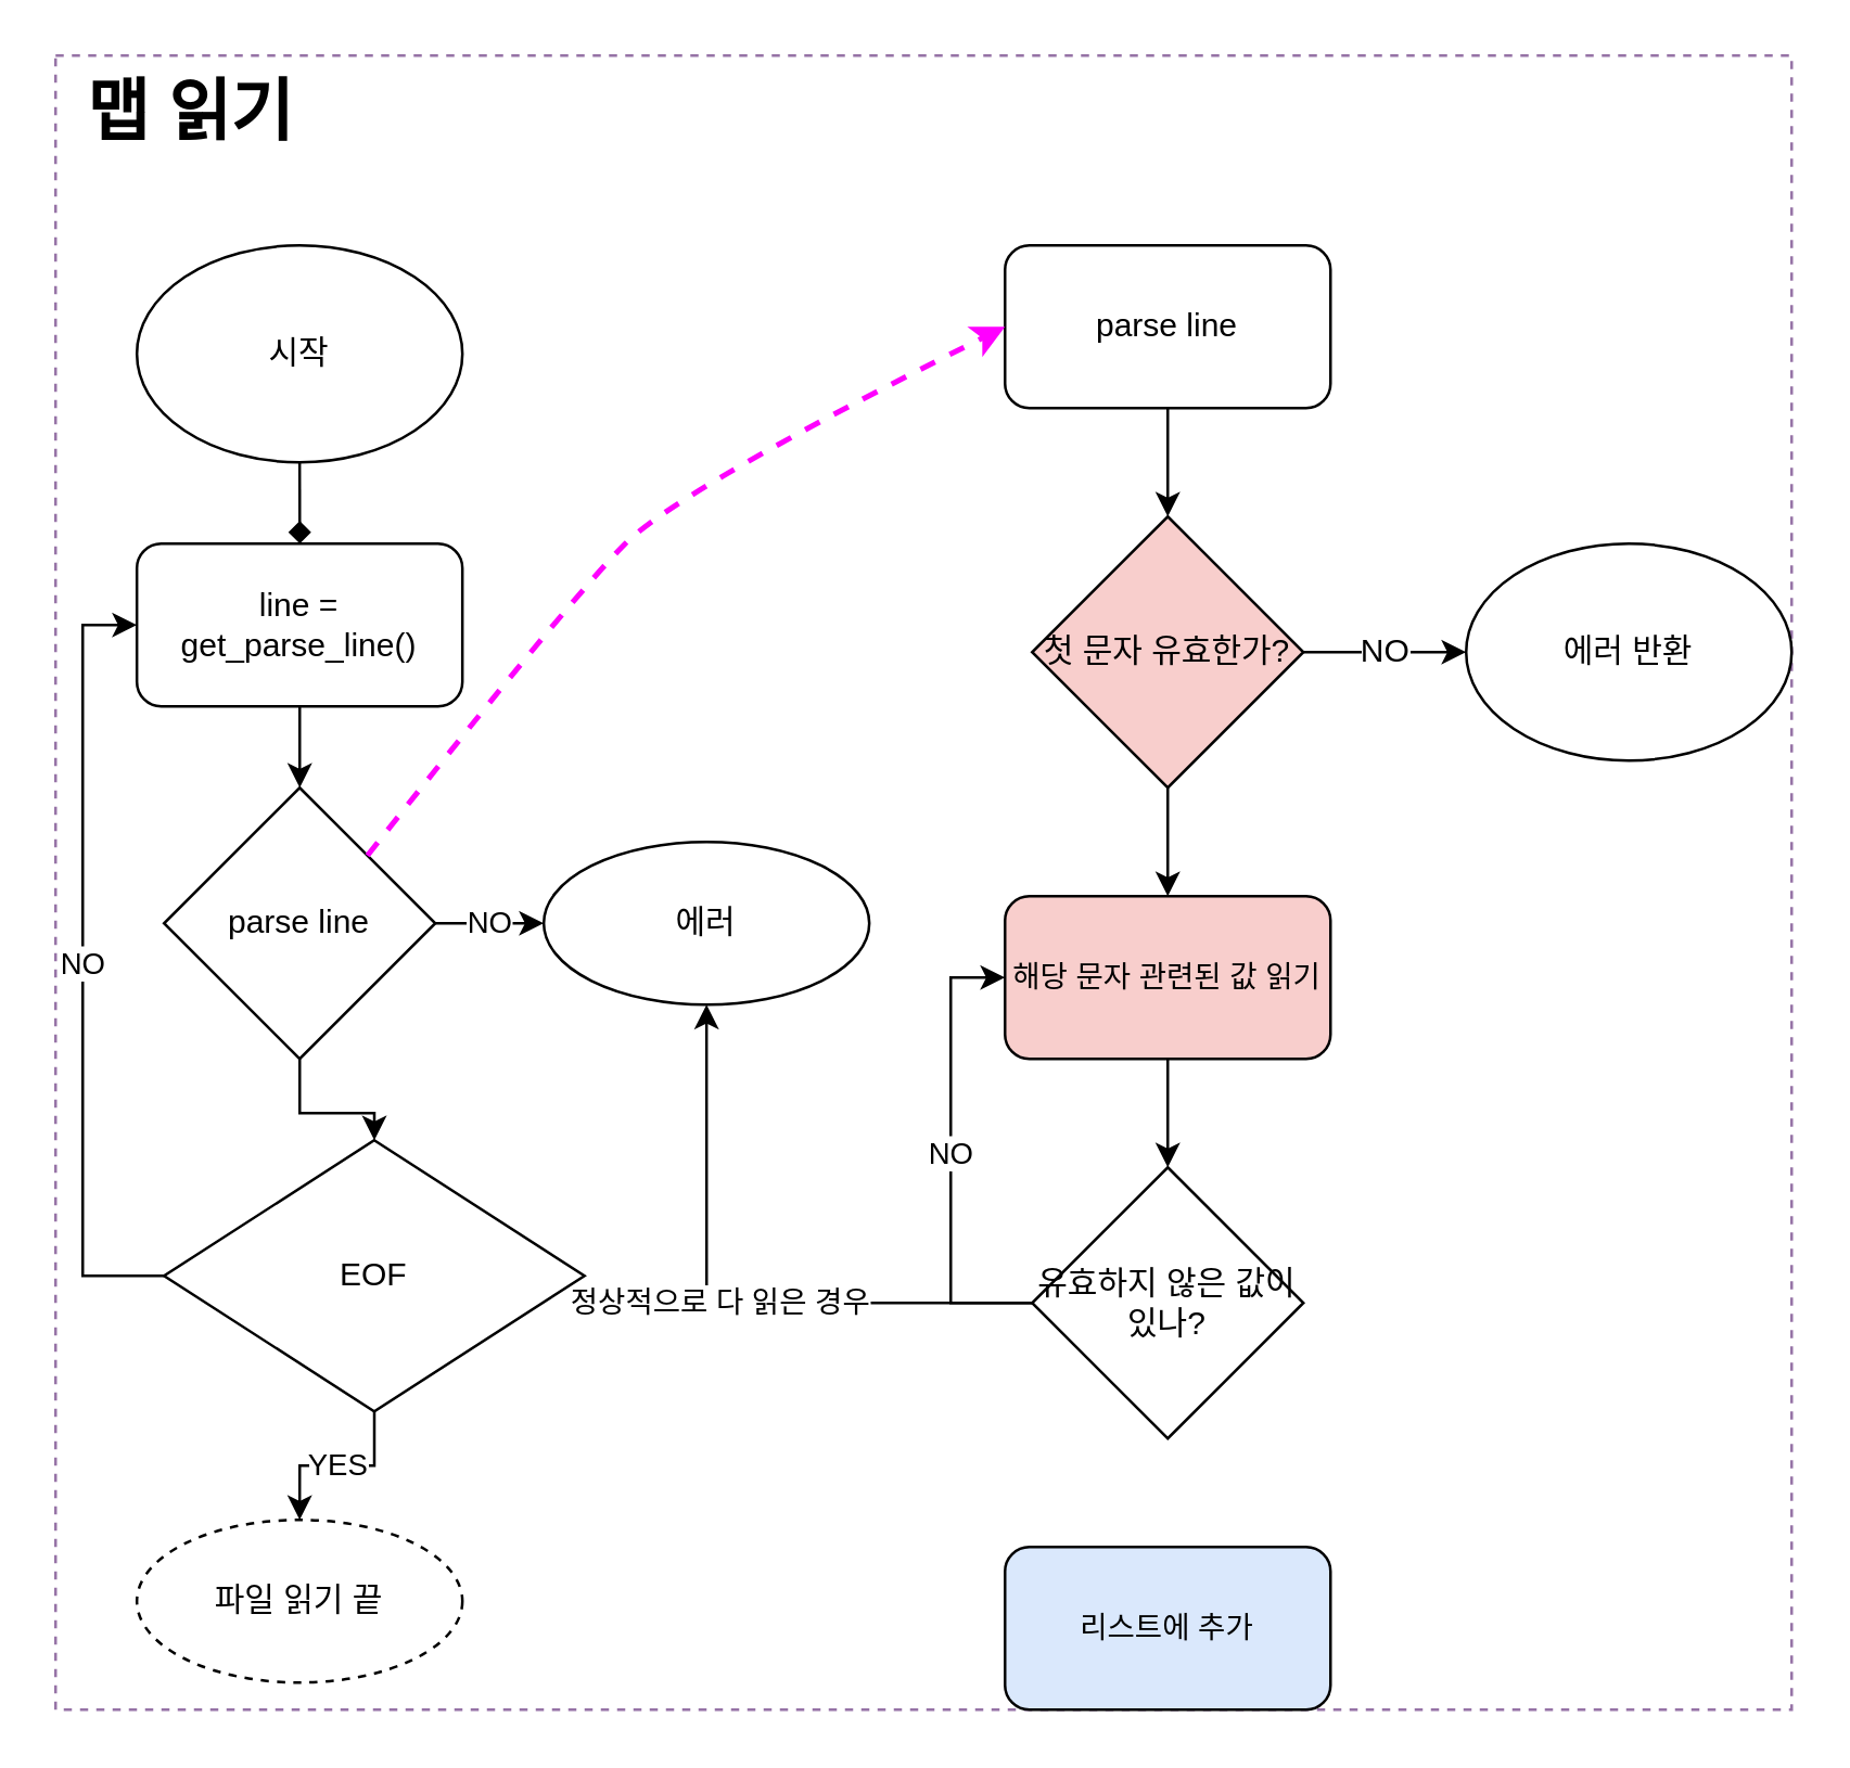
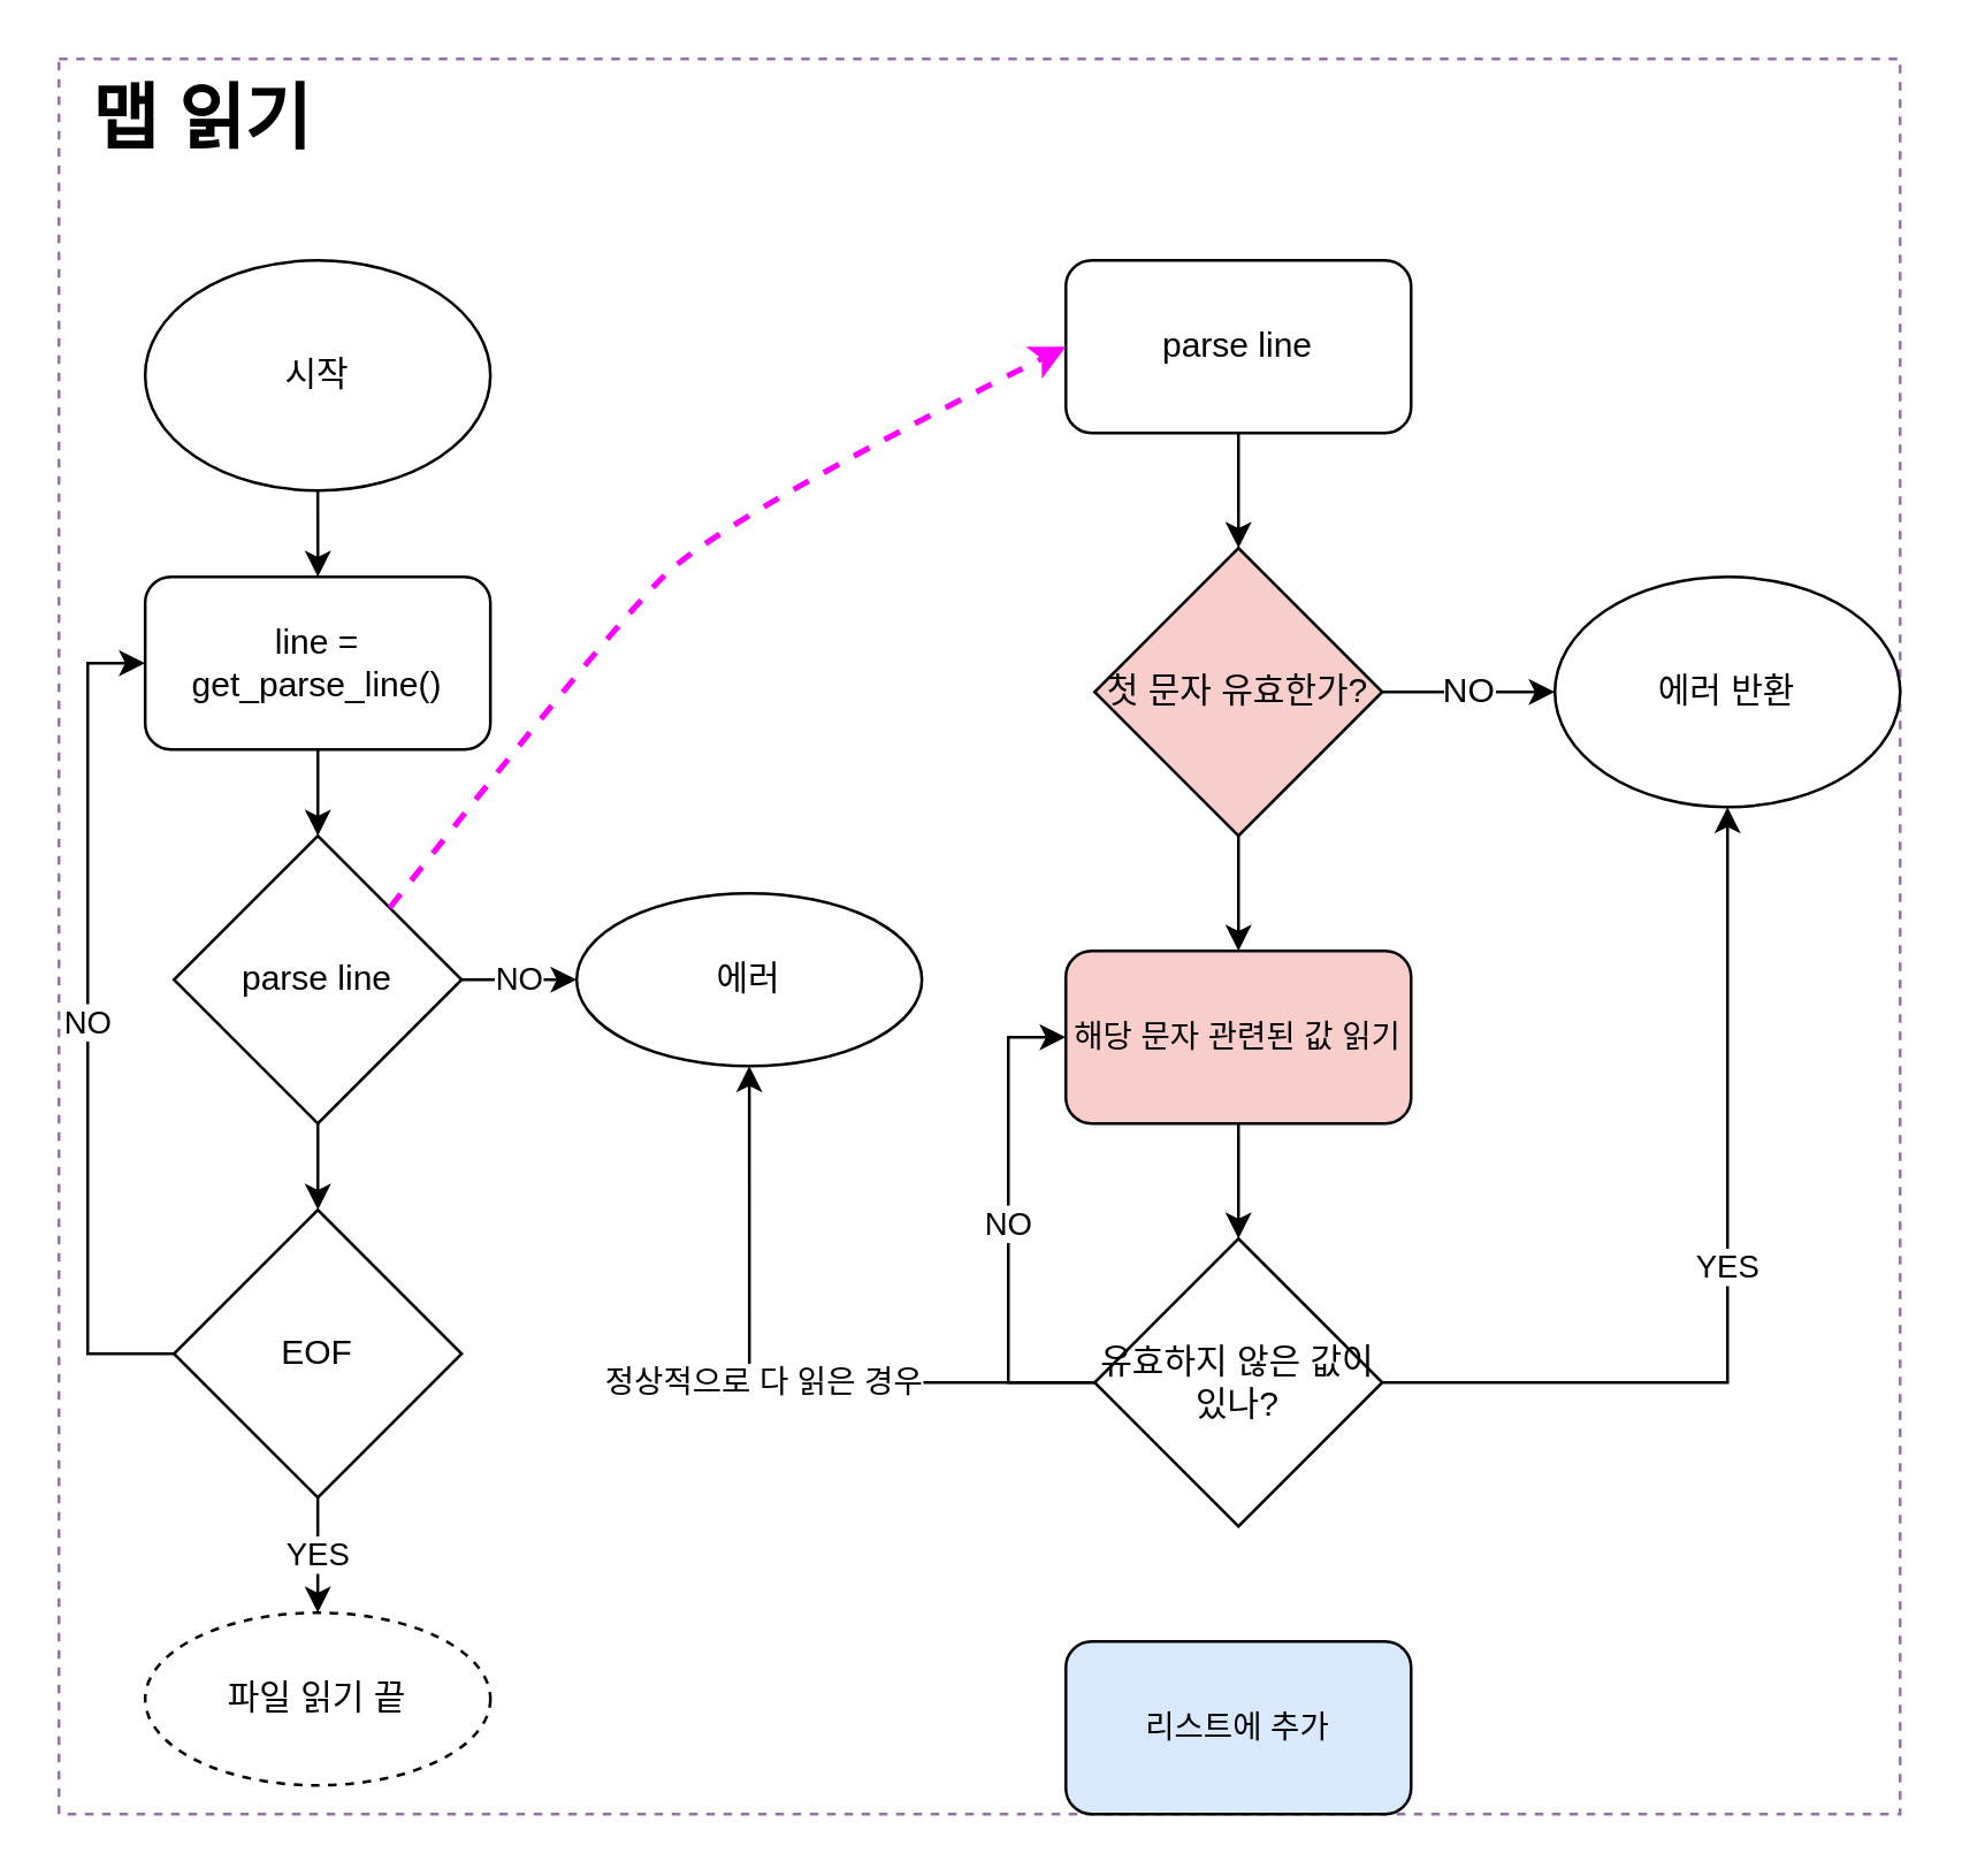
  <mxCell id="0" />
  <mxCell id="1" parent="0" />
  <mxCell id="2" value="" style="group;fillColor=none;strokeColor=#9673a6;shadow=0;glass=1;rounded=0;strokeWidth=1;dashed=1;" vertex="1" connectable="0" parent="1"><mxGeometry x="20" y="20" width="640" height="610" as="geometry" /></mxCell>
  <mxCell id="3" value="&lt;font size=&quot;1&quot;&gt;&lt;b style=&quot;font-size: 25px&quot;&gt;맵 읽기&lt;/b&gt;&lt;/font&gt;" style="text;html=1;strokeColor=none;fillColor=none;align=center;verticalAlign=middle;whiteSpace=wrap;rounded=0;" vertex="1" parent="2"><mxGeometry width="100" height="40" as="geometry" /></mxCell>
  <mxCell id="4" value="" style="group" vertex="1" connectable="0" parent="2"><mxGeometry x="350" y="70" width="290" height="540" as="geometry" /></mxCell>
  <mxCell id="5" value="parse line" style="rounded=1;whiteSpace=wrap;html=1;fontSize=12;align=center;" vertex="1" parent="4"><mxGeometry width="120" height="60" as="geometry" /></mxCell>
  <mxCell id="6" value="첫 문자 유효한가?" style="rhombus;whiteSpace=wrap;html=1;fontSize=12;align=center;fillColor=#f8cecc;" vertex="1" parent="4"><mxGeometry x="10" y="100" width="100" height="100" as="geometry" /></mxCell>
  <mxCell id="7" value="" style="edgeStyle=orthogonalEdgeStyle;rounded=0;orthogonalLoop=1;jettySize=auto;html=1;fontSize=11;" edge="1" parent="4" source="5" target="6"><mxGeometry relative="1" as="geometry" /></mxCell>
  <mxCell id="8" value="에러 반환" style="ellipse;whiteSpace=wrap;html=1;fontSize=12;align=center;" vertex="1" parent="4"><mxGeometry x="170" y="110" width="120" height="80" as="geometry" /></mxCell>
  <mxCell id="9" value="NO" style="edgeStyle=orthogonalEdgeStyle;rounded=0;orthogonalLoop=1;jettySize=auto;html=1;fontSize=12;" edge="1" parent="4" source="6" target="8"><mxGeometry relative="1" as="geometry" /></mxCell>
  <mxCell id="10" value="&lt;font style=&quot;font-size: 11px&quot;&gt;해당 문자 관련된 값 읽기&lt;/font&gt;" style="rounded=1;whiteSpace=wrap;html=1;fontSize=12;align=center;fillColor=#f8cecc;" vertex="1" parent="4"><mxGeometry y="240" width="120" height="60" as="geometry" /></mxCell>
  <mxCell id="11" value="" style="edgeStyle=orthogonalEdgeStyle;rounded=0;orthogonalLoop=1;jettySize=auto;html=1;fontSize=12;" edge="1" parent="4" source="6" target="10"><mxGeometry relative="1" as="geometry" /></mxCell>
+ <mxCell id="12" value="YES" style="edgeStyle=orthogonalEdgeStyle;rounded=0;orthogonalLoop=1;jettySize=auto;html=1;exitX=1;exitY=0.5;exitDx=0;exitDy=0;fontSize=11;" edge="1" parent="4" source="14" target="8"><mxGeometry relative="1" as="geometry" /></mxCell>
  <mxCell id="13" value="NO" style="edgeStyle=orthogonalEdgeStyle;rounded=0;orthogonalLoop=1;jettySize=auto;html=1;exitX=0;exitY=0.5;exitDx=0;exitDy=0;entryX=0;entryY=0.5;entryDx=0;entryDy=0;fontSize=11;" edge="1" parent="4" source="14" target="10"><mxGeometry relative="1" as="geometry" /></mxCell>
  <mxCell id="14" value="유효하지 않은 값이 있나?" style="rhombus;whiteSpace=wrap;html=1;fontSize=12;align=center;" vertex="1" parent="4"><mxGeometry x="10" y="340" width="100" height="100" as="geometry" /></mxCell>
  <mxCell id="15" value="" style="edgeStyle=orthogonalEdgeStyle;rounded=0;orthogonalLoop=1;jettySize=auto;html=1;fontSize=11;" edge="1" parent="4" source="10" target="14"><mxGeometry relative="1" as="geometry" /></mxCell>
  <mxCell id="16" value="리스트에 추가" style="rounded=1;whiteSpace=wrap;html=1;fontSize=11;align=center;fillColor=#dae8fc;" vertex="1" parent="4"><mxGeometry y="480" width="120" height="60" as="geometry" /></mxCell>
  <mxCell id="17" value="정상적으로 다 읽은 경우" style="edgeStyle=orthogonalEdgeStyle;rounded=0;orthogonalLoop=1;jettySize=auto;html=1;fontSize=11;" edge="1" parent="4" source="14" target="24"><mxGeometry relative="1" as="geometry" /></mxCell>
  <mxCell id="18" value="" style="group" vertex="1" connectable="0" parent="2"><mxGeometry x="29.97" y="70" width="270" height="530" as="geometry" /></mxCell>
  <mxCell id="19" value="line = get_parse_line()" style="rounded=1;whiteSpace=wrap;html=1;fontSize=12;align=center;" vertex="1" parent="18"><mxGeometry y="110" width="120" height="60" as="geometry" /></mxCell>
- <mxCell id="20" value="" style="edgeStyle=orthogonalEdgeStyle;rounded=0;orthogonalLoop=1;jettySize=auto;html=1;fontSize=11;endArrow=diamond;" edge="1" parent="18" source="21" target="19"><mxGeometry relative="1" as="geometry" /></mxCell>
+ <mxCell id="20" value="" style="edgeStyle=orthogonalEdgeStyle;rounded=0;orthogonalLoop=1;jettySize=auto;html=1;fontSize=11;" edge="1" parent="18" source="21" target="19"><mxGeometry relative="1" as="geometry" /></mxCell>
  <mxCell id="21" value="시작" style="ellipse;whiteSpace=wrap;html=1;fontSize=12;align=center;" vertex="1" parent="18"><mxGeometry width="120" height="80" as="geometry" /></mxCell>
  <mxCell id="22" value="parse line" style="rhombus;whiteSpace=wrap;html=1;fontSize=12;align=center;" vertex="1" parent="18"><mxGeometry x="10" y="200" width="100" height="100" as="geometry" /></mxCell>
  <mxCell id="23" value="" style="edgeStyle=orthogonalEdgeStyle;rounded=0;orthogonalLoop=1;jettySize=auto;html=1;fontSize=11;" edge="1" parent="18" source="19" target="22"><mxGeometry relative="1" as="geometry" /></mxCell>
  <mxCell id="24" value="에러" style="ellipse;whiteSpace=wrap;html=1;" vertex="1" parent="18"><mxGeometry x="150" y="220" width="120" height="60" as="geometry" /></mxCell>
  <mxCell id="25" value="NO" style="edgeStyle=orthogonalEdgeStyle;rounded=0;orthogonalLoop=1;jettySize=auto;html=1;fontSize=11;" edge="1" parent="18" source="22" target="24"><mxGeometry relative="1" as="geometry" /></mxCell>
  <mxCell id="26" value="NO" style="edgeStyle=orthogonalEdgeStyle;rounded=0;orthogonalLoop=1;jettySize=auto;html=1;exitX=0;exitY=0.5;exitDx=0;exitDy=0;entryX=0;entryY=0.5;entryDx=0;entryDy=0;fontSize=11;" edge="1" parent="18" source="27" target="19"><mxGeometry relative="1" as="geometry" /></mxCell>
- <mxCell id="27" value="EOF" style="rhombus;whiteSpace=wrap;html=1;fontSize=12;align=center;" vertex="1" parent="18"><mxGeometry x="10" y="330" width="155" height="100" as="geometry" /></mxCell>
+ <mxCell id="27" value="EOF" style="rhombus;whiteSpace=wrap;html=1;fontSize=12;align=center;" vertex="1" parent="18"><mxGeometry x="10" y="330" width="100" height="100" as="geometry" /></mxCell>
  <mxCell id="28" value="" style="edgeStyle=orthogonalEdgeStyle;rounded=0;orthogonalLoop=1;jettySize=auto;html=1;fontSize=11;" edge="1" parent="18" source="22" target="27"><mxGeometry relative="1" as="geometry" /></mxCell>
  <mxCell id="29" value="파일 읽기 끝" style="ellipse;whiteSpace=wrap;html=1;dashed=1;" vertex="1" parent="18"><mxGeometry y="470" width="120" height="60" as="geometry" /></mxCell>
  <mxCell id="30" value="YES" style="edgeStyle=orthogonalEdgeStyle;rounded=0;orthogonalLoop=1;jettySize=auto;html=1;fontSize=11;" edge="1" parent="18" source="27" target="29"><mxGeometry relative="1" as="geometry" /></mxCell>
  <mxCell id="31" value="" style="curved=1;endArrow=classic;html=1;rounded=0;dashed=1;fontSize=11;strokeColor=#FF00FF;strokeWidth=2;exitX=1;exitY=0;exitDx=0;exitDy=0;entryX=0;entryY=0.5;entryDx=0;entryDy=0;" edge="1" parent="2" source="22" target="5"><mxGeometry width="50" height="50" relative="1" as="geometry"><mxPoint x="200" y="220" as="sourcePoint" /><mxPoint x="250" y="170" as="targetPoint" /><Array as="points"><mxPoint x="190" y="200" /><mxPoint x="230" y="160" /></Array></mxGeometry></mxCell>
